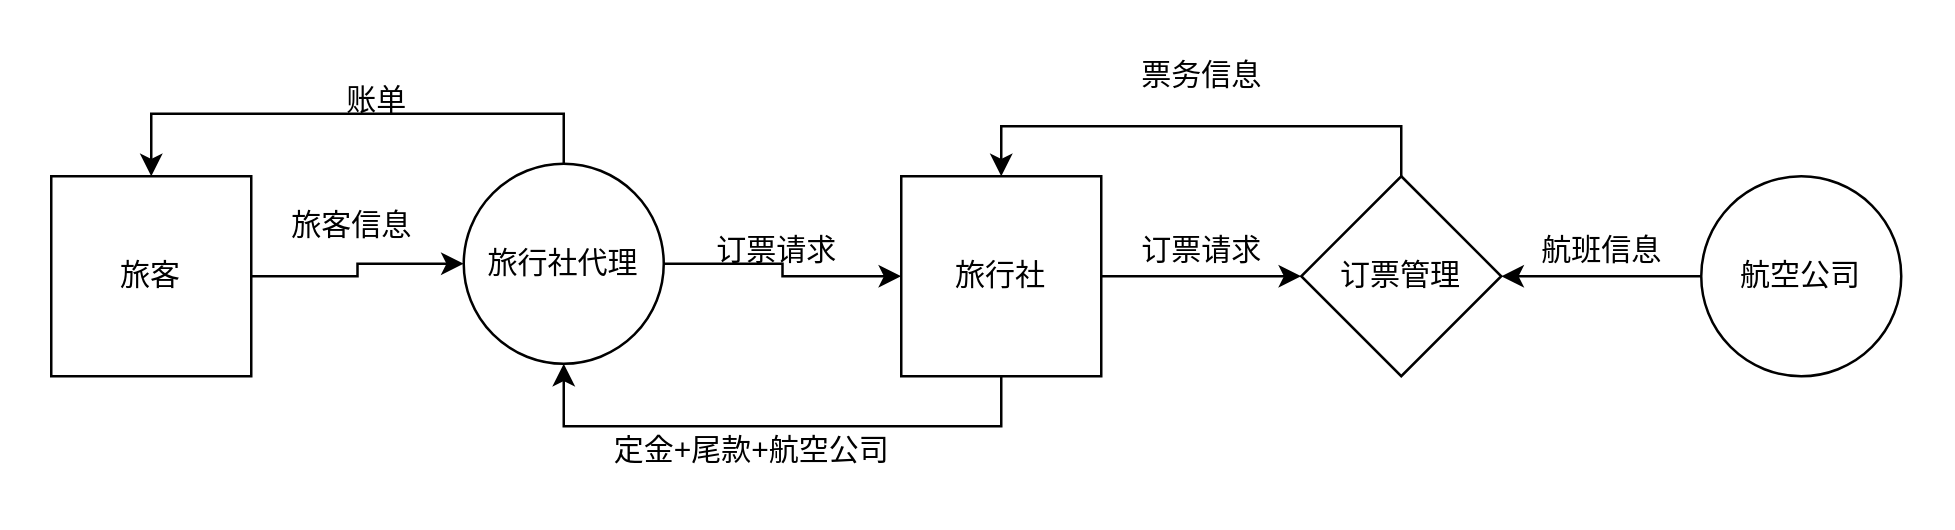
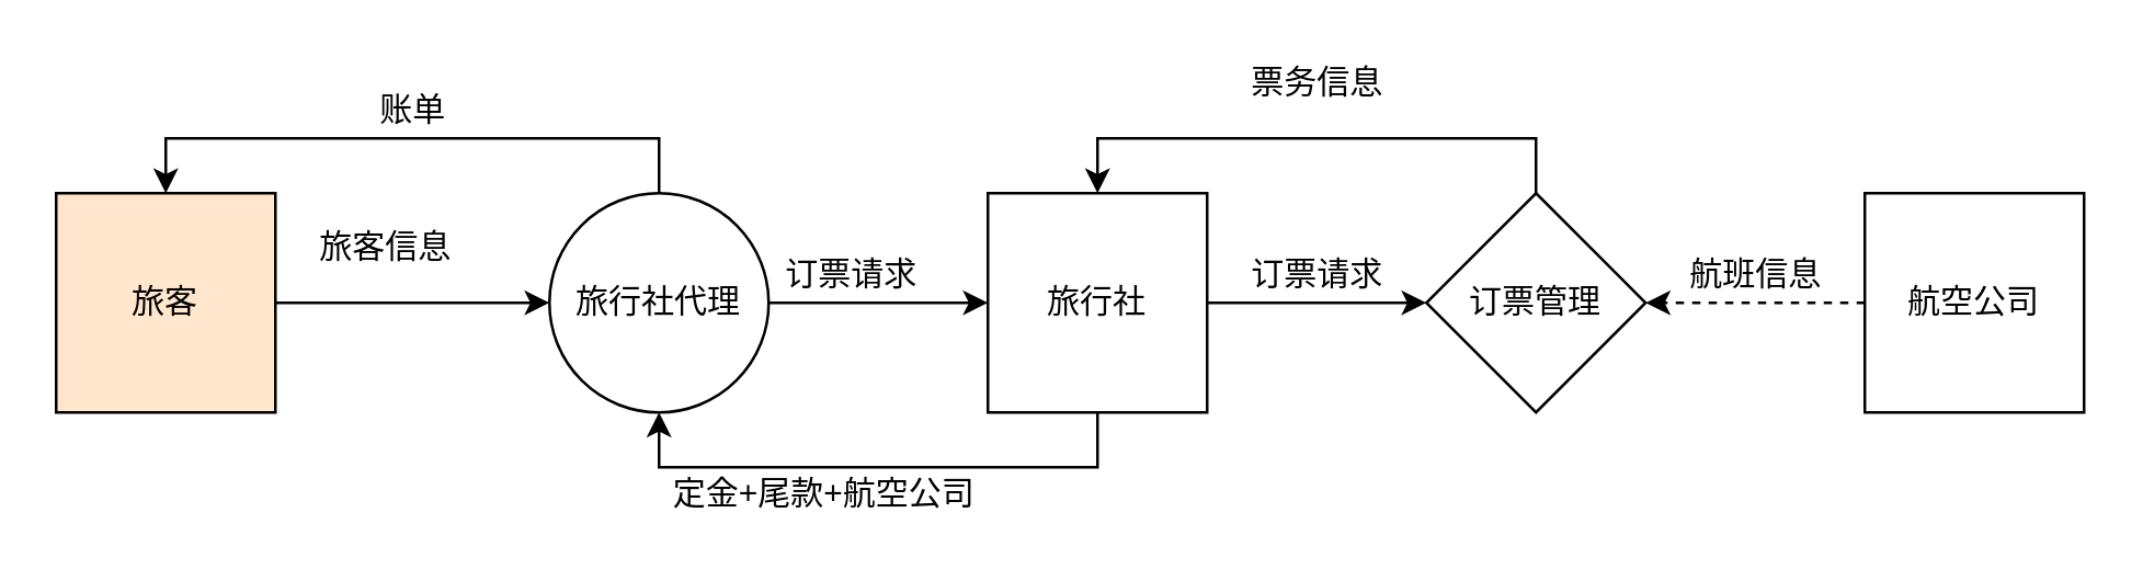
  <mxCell id="0" />
  <mxCell id="1" parent="0" />
  <mxCell id="2" style="edgeStyle=orthogonalEdgeStyle;rounded=0;orthogonalLoop=1;jettySize=auto;html=1;exitX=1;exitY=0.5;exitDx=0;exitDy=0;entryX=0;entryY=0.5;entryDx=0;entryDy=0;" edge="1" parent="1" source="3" target="6"><mxGeometry relative="1" as="geometry" /></mxCell>
- <mxCell id="3" value="旅客" style="whiteSpace=wrap;html=1;aspect=fixed;" vertex="1" parent="1"><mxGeometry x="20" y="70" width="80" height="80" as="geometry" /></mxCell>
+ <mxCell id="3" value="旅客" style="whiteSpace=wrap;html=1;aspect=fixed;fillColor=#ffe6cc;" vertex="1" parent="1"><mxGeometry x="20" y="70" width="80" height="80" as="geometry" /></mxCell>
  <mxCell id="4" style="edgeStyle=orthogonalEdgeStyle;rounded=0;orthogonalLoop=1;jettySize=auto;html=1;exitX=1;exitY=0.5;exitDx=0;exitDy=0;entryX=0;entryY=0.5;entryDx=0;entryDy=0;" edge="1" parent="1" source="6" target="9"><mxGeometry relative="1" as="geometry" /></mxCell>
  <mxCell id="5" style="edgeStyle=orthogonalEdgeStyle;rounded=0;orthogonalLoop=1;jettySize=auto;html=1;exitX=0.5;exitY=0;exitDx=0;exitDy=0;entryX=0.5;entryY=0;entryDx=0;entryDy=0;" edge="1" parent="1" source="6" target="3"><mxGeometry relative="1" as="geometry" /></mxCell>
- <mxCell id="6" value="旅行社代理" style="ellipse;whiteSpace=wrap;html=1;aspect=fixed;" vertex="1" parent="1"><mxGeometry x="185" y="65" width="80" height="80" as="geometry" /></mxCell>
+ <mxCell id="6" value="旅行社代理" style="ellipse;whiteSpace=wrap;html=1;aspect=fixed;" vertex="1" parent="1"><mxGeometry x="200" y="70" width="80" height="80" as="geometry" /></mxCell>
  <mxCell id="7" style="edgeStyle=orthogonalEdgeStyle;rounded=0;orthogonalLoop=1;jettySize=auto;html=1;exitX=0.5;exitY=1;exitDx=0;exitDy=0;entryX=0.5;entryY=1;entryDx=0;entryDy=0;" edge="1" parent="1" source="9" target="6"><mxGeometry relative="1" as="geometry" /></mxCell>
  <mxCell id="8" style="edgeStyle=orthogonalEdgeStyle;rounded=0;orthogonalLoop=1;jettySize=auto;html=1;exitX=1;exitY=0.5;exitDx=0;exitDy=0;entryX=0;entryY=0.5;entryDx=0;entryDy=0;" edge="1" parent="1" source="9" target="15"><mxGeometry relative="1" as="geometry" /></mxCell>
  <mxCell id="9" value="旅行社" style="whiteSpace=wrap;html=1;aspect=fixed;" vertex="1" parent="1"><mxGeometry x="360" y="70" width="80" height="80" as="geometry" /></mxCell>
  <mxCell id="10" value="旅客信息" style="text;html=1;align=center;verticalAlign=middle;resizable=0;points=[];autosize=1;strokeColor=none;fillColor=none;" vertex="1" parent="1"><mxGeometry x="110" y="80" width="60" height="20" as="geometry" /></mxCell>
  <mxCell id="11" value="订票请求" style="text;html=1;align=center;verticalAlign=middle;resizable=0;points=[];autosize=1;strokeColor=none;fillColor=none;" vertex="1" parent="1"><mxGeometry x="280" y="90" width="60" height="20" as="geometry" /></mxCell>
  <mxCell id="12" value="定金+尾款+航空公司" style="text;html=1;align=center;verticalAlign=middle;resizable=0;points=[];autosize=1;strokeColor=none;fillColor=none;" vertex="1" parent="1"><mxGeometry x="235" y="170" width="130" height="20" as="geometry" /></mxCell>
  <mxCell id="13" value="账单" style="text;html=1;align=center;verticalAlign=middle;resizable=0;points=[];autosize=1;strokeColor=none;fillColor=none;" vertex="1" parent="1"><mxGeometry x="130" y="30" width="40" height="20" as="geometry" /></mxCell>
  <mxCell id="14" style="edgeStyle=orthogonalEdgeStyle;rounded=0;orthogonalLoop=1;jettySize=auto;html=1;exitX=0.5;exitY=0;exitDx=0;exitDy=0;entryX=0.5;entryY=0;entryDx=0;entryDy=0;" edge="1" parent="1" source="15" target="9"><mxGeometry relative="1" as="geometry" /></mxCell>
  <mxCell id="15" value="订票管理" style="rhombus;whiteSpace=wrap;html=1;aspect=fixed;" vertex="1" parent="1"><mxGeometry x="520" y="70" width="80" height="80" as="geometry" /></mxCell>
- <mxCell id="16" style="edgeStyle=orthogonalEdgeStyle;rounded=0;orthogonalLoop=1;jettySize=auto;html=1;exitX=0;exitY=0.5;exitDx=0;exitDy=0;entryX=1;entryY=0.5;entryDx=0;entryDy=0;" edge="1" parent="1" source="17" target="15"><mxGeometry relative="1" as="geometry" /></mxCell>
- <mxCell id="17" value="航空公司" style="ellipse;whiteSpace=wrap;html=1;aspect=fixed;" vertex="1" parent="1"><mxGeometry x="680" y="70" width="80" height="80" as="geometry" /></mxCell>
+ <mxCell id="16" style="edgeStyle=orthogonalEdgeStyle;rounded=0;orthogonalLoop=1;jettySize=auto;html=1;exitX=0;exitY=0.5;exitDx=0;exitDy=0;entryX=1;entryY=0.5;entryDx=0;entryDy=0;dashed=1;" edge="1" parent="1" source="17" target="15"><mxGeometry relative="1" as="geometry" /></mxCell>
+ <mxCell id="17" value="航空公司" style="whiteSpace=wrap;html=1;aspect=fixed;" vertex="1" parent="1"><mxGeometry x="680" y="70" width="80" height="80" as="geometry" /></mxCell>
  <mxCell id="18" value="订票请求" style="text;html=1;align=center;verticalAlign=middle;resizable=0;points=[];autosize=1;strokeColor=none;fillColor=none;" vertex="1" parent="1"><mxGeometry x="450" y="90" width="60" height="20" as="geometry" /></mxCell>
  <mxCell id="19" value="票务信息" style="text;html=1;align=center;verticalAlign=middle;resizable=0;points=[];autosize=1;strokeColor=none;fillColor=none;" vertex="1" parent="1"><mxGeometry x="450" y="20" width="60" height="20" as="geometry" /></mxCell>
  <mxCell id="20" value="航班信息" style="text;html=1;align=center;verticalAlign=middle;resizable=0;points=[];autosize=1;strokeColor=none;fillColor=none;" vertex="1" parent="1"><mxGeometry x="610" y="90" width="60" height="20" as="geometry" /></mxCell>
